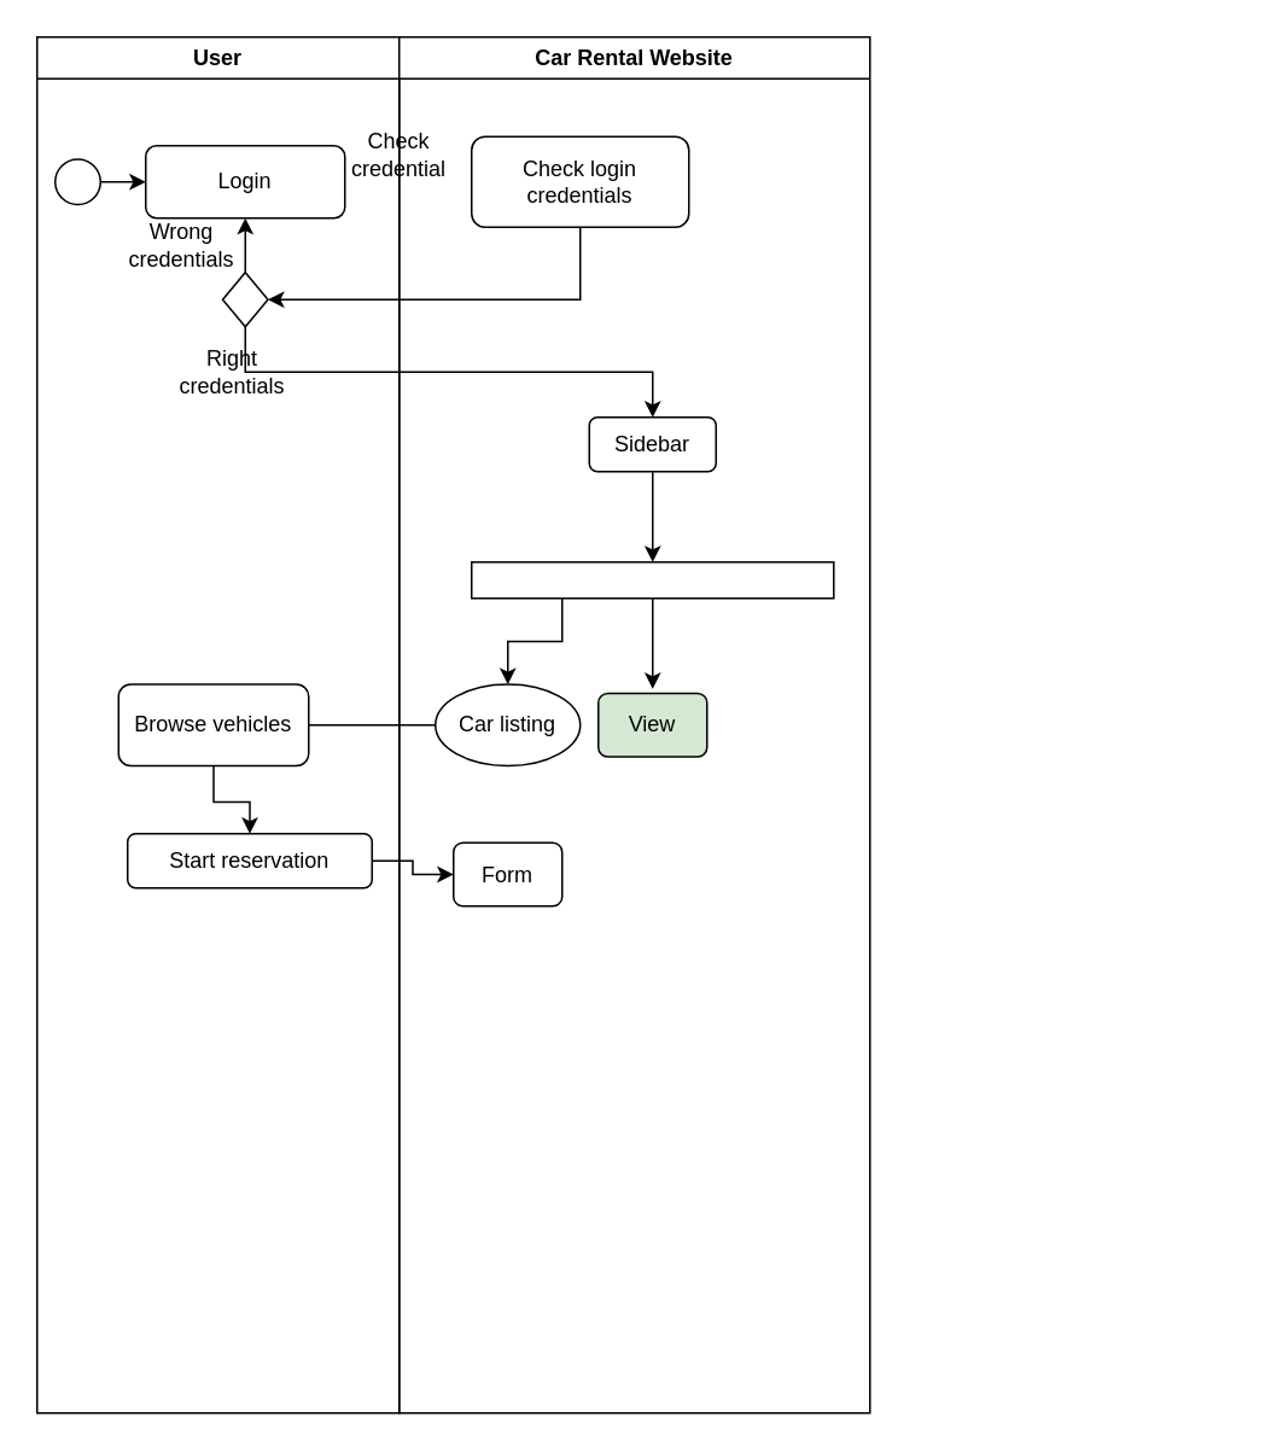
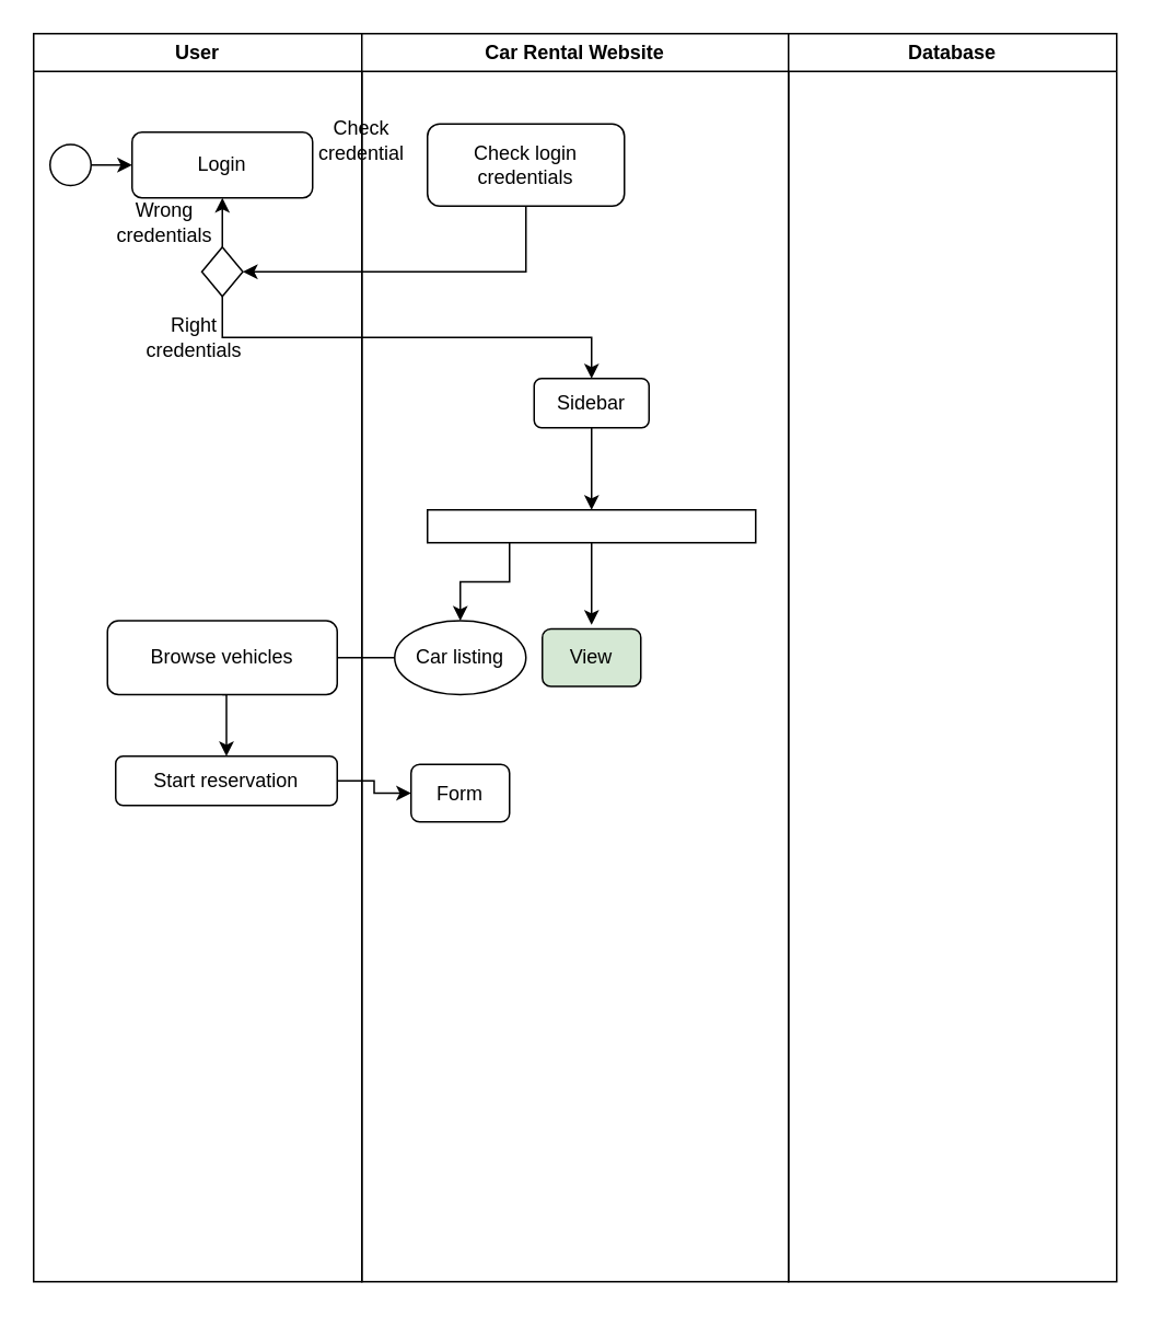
  <mxCell id="0" />
  <mxCell id="1" parent="0" />
  <mxCell id="2" value="User" style="swimlane;whiteSpace=wrap;html=1;" parent="1" vertex="1"><mxGeometry x="20" y="20" width="200" height="760" as="geometry" /></mxCell>
  <mxCell id="3" value="" style="ellipse;whiteSpace=wrap;html=1;aspect=fixed;" parent="2" vertex="1"><mxGeometry x="10" y="67.5" width="25" height="25" as="geometry" /></mxCell>
  <mxCell id="4" value="Login" style="rounded=1;whiteSpace=wrap;html=1;" parent="2" vertex="1"><mxGeometry x="60" y="60" width="110" height="40" as="geometry" /></mxCell>
  <mxCell id="5" value="" style="endArrow=classic;html=1;rounded=0;exitX=1;exitY=0.5;exitDx=0;exitDy=0;entryX=0;entryY=0.5;entryDx=0;entryDy=0;" parent="2" source="3" target="4" edge="1"><mxGeometry width="50" height="50" relative="1" as="geometry"><mxPoint x="280" y="260" as="sourcePoint" /><mxPoint x="330" y="210" as="targetPoint" /></mxGeometry></mxCell>
  <mxCell id="6" style="edgeStyle=orthogonalEdgeStyle;rounded=0;orthogonalLoop=1;jettySize=auto;html=1;exitX=0.5;exitY=0;exitDx=0;exitDy=0;entryX=0.5;entryY=1;entryDx=0;entryDy=0;" parent="2" source="7" target="4" edge="1"><mxGeometry relative="1" as="geometry" /></mxCell>
  <mxCell id="7" value="" style="rhombus;whiteSpace=wrap;html=1;" parent="2" vertex="1"><mxGeometry x="102.5" y="130" width="25" height="30" as="geometry" /></mxCell>
  <mxCell id="8" value="Wrong credentials" style="text;html=1;strokeColor=none;fillColor=none;align=center;verticalAlign=middle;whiteSpace=wrap;rounded=0;" parent="2" vertex="1"><mxGeometry x="50" y="100" width="60" height="30" as="geometry" /></mxCell>
- <mxCell id="9" value="Right credentials" style="text;html=1;strokeColor=none;fillColor=none;align=center;verticalAlign=middle;whiteSpace=wrap;rounded=0;" parent="2" vertex="1"><mxGeometry x="77.5" y="170" width="60" height="30" as="geometry" /></mxCell>
+ <mxCell id="9" value="Right credentials" style="text;html=1;strokeColor=none;fillColor=none;align=center;verticalAlign=middle;whiteSpace=wrap;rounded=0;" parent="2" vertex="1"><mxGeometry x="67.5" y="170" width="60" height="30" as="geometry" /></mxCell>
  <mxCell id="10" style="edgeStyle=orthogonalEdgeStyle;rounded=0;orthogonalLoop=1;jettySize=auto;html=1;exitX=0.5;exitY=1;exitDx=0;exitDy=0;entryX=0.5;entryY=0;entryDx=0;entryDy=0;" edge="1" parent="2" source="11" target="12"><mxGeometry relative="1" as="geometry" /></mxCell>
- <mxCell id="11" value="Browse vehicles" style="rounded=1;whiteSpace=wrap;html=1;" vertex="1" parent="2"><mxGeometry x="45" y="357.5" width="105" height="45" as="geometry" /></mxCell>
+ <mxCell id="11" value="Browse vehicles" style="rounded=1;whiteSpace=wrap;html=1;" vertex="1" parent="2"><mxGeometry x="45" y="357.5" width="140" height="45" as="geometry" /></mxCell>
  <mxCell id="12" value="Start reservation" style="rounded=1;whiteSpace=wrap;html=1;" vertex="1" parent="2"><mxGeometry x="50" y="440" width="135" height="30" as="geometry" /></mxCell>
  <mxCell id="13" value="Car Rental Website" style="swimlane;whiteSpace=wrap;html=1;" parent="1" vertex="1"><mxGeometry x="220" y="20" width="260" height="760" as="geometry" /></mxCell>
  <mxCell id="14" value="Check login credentials" style="rounded=1;whiteSpace=wrap;html=1;" parent="13" vertex="1"><mxGeometry x="40" y="55" width="120" height="50" as="geometry" /></mxCell>
  <mxCell id="15" value="Check credential" style="text;html=1;strokeColor=none;fillColor=none;align=center;verticalAlign=middle;whiteSpace=wrap;rounded=0;" parent="13" vertex="1"><mxGeometry x="-30" y="50" width="60" height="30" as="geometry" /></mxCell>
  <mxCell id="16" style="edgeStyle=orthogonalEdgeStyle;rounded=0;orthogonalLoop=1;jettySize=auto;html=1;exitX=0.25;exitY=1;exitDx=0;exitDy=0;entryX=0.5;entryY=0;entryDx=0;entryDy=0;" edge="1" parent="13" source="18" target="21"><mxGeometry relative="1" as="geometry" /></mxCell>
  <mxCell id="17" style="edgeStyle=orthogonalEdgeStyle;rounded=0;orthogonalLoop=1;jettySize=auto;html=1;exitX=0.5;exitY=1;exitDx=0;exitDy=0;" edge="1" parent="13" source="18"><mxGeometry relative="1" as="geometry"><mxPoint x="140" y="360" as="targetPoint" /></mxGeometry></mxCell>
  <mxCell id="18" value="" style="rounded=0;whiteSpace=wrap;html=1;" parent="13" vertex="1"><mxGeometry x="40" y="290" width="200" height="20" as="geometry" /></mxCell>
  <mxCell id="19" style="edgeStyle=orthogonalEdgeStyle;rounded=0;orthogonalLoop=1;jettySize=auto;html=1;exitX=0.5;exitY=1;exitDx=0;exitDy=0;entryX=0.5;entryY=0;entryDx=0;entryDy=0;" parent="13" source="20" target="18" edge="1"><mxGeometry relative="1" as="geometry" /></mxCell>
  <mxCell id="20" value="Sidebar" style="rounded=1;whiteSpace=wrap;html=1;" parent="13" vertex="1"><mxGeometry x="105" y="210" width="70" height="30" as="geometry" /></mxCell>
  <mxCell id="21" value="Car listing" style="ellipse;whiteSpace=wrap;html=1;" vertex="1" parent="13"><mxGeometry x="20" y="357.5" width="80" height="45" as="geometry" /></mxCell>
  <mxCell id="22" value="Form" style="rounded=1;whiteSpace=wrap;html=1;" vertex="1" parent="13"><mxGeometry x="30" y="445" width="60" height="35" as="geometry" /></mxCell>
  <mxCell id="23" value="View" style="rounded=1;whiteSpace=wrap;html=1;fillColor=#d5e8d4;" vertex="1" parent="13"><mxGeometry x="110" y="362.5" width="60" height="35" as="geometry" /></mxCell>
+ <mxCell id="24" value="Database" style="swimlane;whiteSpace=wrap;html=1;" parent="1" vertex="1"><mxGeometry x="480" y="20" width="200" height="760" as="geometry" /></mxCell>
  <mxCell id="25" style="edgeStyle=orthogonalEdgeStyle;rounded=0;orthogonalLoop=1;jettySize=auto;html=1;exitX=0.5;exitY=1;exitDx=0;exitDy=0;entryX=1;entryY=0.5;entryDx=0;entryDy=0;" parent="1" source="14" target="7" edge="1"><mxGeometry relative="1" as="geometry" /></mxCell>
  <mxCell id="26" style="edgeStyle=orthogonalEdgeStyle;rounded=0;orthogonalLoop=1;jettySize=auto;html=1;exitX=0.5;exitY=1;exitDx=0;exitDy=0;entryX=0.5;entryY=0;entryDx=0;entryDy=0;" parent="1" source="7" target="20" edge="1"><mxGeometry relative="1" as="geometry" /></mxCell>
  <mxCell id="27" style="edgeStyle=orthogonalEdgeStyle;rounded=0;orthogonalLoop=1;jettySize=auto;html=1;exitX=1;exitY=0.5;exitDx=0;exitDy=0;entryX=0;entryY=0.5;entryDx=0;entryDy=0;endArrow=none;" edge="1" parent="1" source="11" target="21"><mxGeometry relative="1" as="geometry" /></mxCell>
  <mxCell id="28" style="edgeStyle=orthogonalEdgeStyle;rounded=0;orthogonalLoop=1;jettySize=auto;html=1;exitX=1;exitY=0.5;exitDx=0;exitDy=0;entryX=0;entryY=0.5;entryDx=0;entryDy=0;" edge="1" parent="1" source="12" target="22"><mxGeometry relative="1" as="geometry" /></mxCell>
